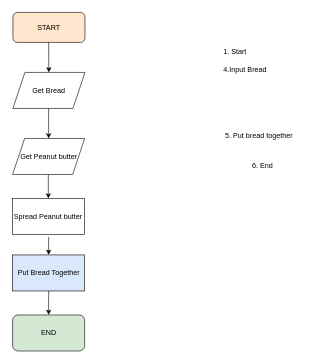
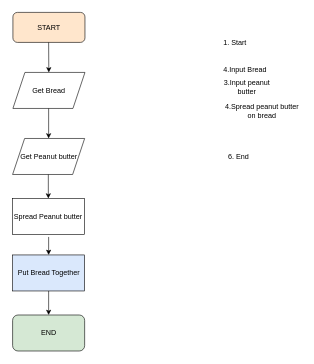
  <mxCell id="0" />
  <mxCell id="1" parent="0" />
  <mxCell id="2" value="START" style="rounded=1;whiteSpace=wrap;html=1;fillColor=#ffe6cc;" parent="1" vertex="1"><mxGeometry x="21" y="20" width="120" height="50" as="geometry" /></mxCell>
  <mxCell id="3" value="" style="endArrow=classic;html=1;rounded=0;" parent="1" target="4" edge="1"><mxGeometry width="50" height="50" relative="1" as="geometry"><mxPoint x="80.5" y="70" as="sourcePoint" /><mxPoint x="81" y="150" as="targetPoint" /></mxGeometry></mxCell>
  <mxCell id="4" value="Get Bread" style="shape=parallelogram;perimeter=parallelogramPerimeter;whiteSpace=wrap;html=1;fixedSize=1;" parent="1" vertex="1"><mxGeometry x="21" y="120" width="120" height="60" as="geometry" /></mxCell>
  <mxCell id="5" value="" style="endArrow=classic;html=1;rounded=0;" parent="1" target="6" edge="1"><mxGeometry width="50" height="50" relative="1" as="geometry"><mxPoint x="80.5" y="180" as="sourcePoint" /><mxPoint x="80.5" y="260" as="targetPoint" /></mxGeometry></mxCell>
  <mxCell id="6" value="Get Peanut butter" style="shape=parallelogram;perimeter=parallelogramPerimeter;whiteSpace=wrap;html=1;fixedSize=1;" parent="1" vertex="1"><mxGeometry x="20.5" y="230" width="120" height="60" as="geometry" /></mxCell>
  <mxCell id="7" value="" style="endArrow=classic;html=1;rounded=0;" parent="1" target="8" edge="1"><mxGeometry width="50" height="50" relative="1" as="geometry"><mxPoint x="80" y="290" as="sourcePoint" /><mxPoint x="80" y="360" as="targetPoint" /></mxGeometry></mxCell>
  <mxCell id="8" value="Spread Peanut butter" style="rounded=0;whiteSpace=wrap;html=1;" parent="1" vertex="1"><mxGeometry x="20" y="330" width="120" height="60" as="geometry" /></mxCell>
  <mxCell id="9" value="" style="endArrow=classic;html=1;rounded=0;" parent="1" target="10" edge="1"><mxGeometry width="50" height="50" relative="1" as="geometry"><mxPoint x="80.5" y="394" as="sourcePoint" /><mxPoint x="80.5" y="454" as="targetPoint" /></mxGeometry></mxCell>
  <mxCell id="10" value="Put Bread Together" style="rounded=0;whiteSpace=wrap;html=1;fillColor=#dae8fc;" parent="1" vertex="1"><mxGeometry x="20.5" y="424" width="120" height="60" as="geometry" /></mxCell>
  <mxCell id="11" value="" style="endArrow=classic;html=1;rounded=0;" parent="1" target="12" edge="1"><mxGeometry width="50" height="50" relative="1" as="geometry"><mxPoint x="80.5" y="484" as="sourcePoint" /><mxPoint x="80.5" y="554" as="targetPoint" /></mxGeometry></mxCell>
  <mxCell id="12" value="END" style="rounded=1;whiteSpace=wrap;html=1;fillColor=#d5e8d4;" parent="1" vertex="1"><mxGeometry x="20.5" y="524" width="120" height="60" as="geometry" /></mxCell>
- <mxCell id="13" value="1. Start" style="text;html=1;strokeColor=none;fillColor=none;align=center;verticalAlign=middle;whiteSpace=wrap;rounded=0;" parent="1" vertex="1"><mxGeometry x="361" y="70" width="60" height="30" as="geometry" /></mxCell>
+ <mxCell id="13" value="1. Start" style="text;html=1;strokeColor=none;fillColor=none;align=center;verticalAlign=middle;whiteSpace=wrap;rounded=0;" parent="1" vertex="1"><mxGeometry x="361" y="55" width="60" height="30" as="geometry" /></mxCell>
  <mxCell id="14" value="4.Input Bread" style="text;html=1;strokeColor=none;fillColor=none;align=center;verticalAlign=middle;whiteSpace=wrap;rounded=0;" parent="1" vertex="1"><mxGeometry x="348" y="100" width="120" height="30" as="geometry" /></mxCell>
- <mxCell id="17" value="5. Put bread together" style="text;html=1;strokeColor=none;fillColor=none;align=center;verticalAlign=middle;whiteSpace=wrap;rounded=0;" parent="1" vertex="1"><mxGeometry x="371" y="210" width="120" height="30" as="geometry" /></mxCell>
- <mxCell id="18" value="6. End" style="text;html=1;strokeColor=none;fillColor=none;align=center;verticalAlign=middle;whiteSpace=wrap;rounded=0;" parent="1" vertex="1"><mxGeometry x="401" y="260" width="71.5" height="30" as="geometry" /></mxCell>
+ <mxCell id="15" value="3.Input peanut butter" style="text;html=1;strokeColor=none;fillColor=none;align=center;verticalAlign=middle;whiteSpace=wrap;rounded=0;" parent="1" vertex="1"><mxGeometry x="361" y="130" width="100" height="30" as="geometry" /></mxCell>
+ <mxCell id="16" value="4.Spread peanut butter on bread" style="text;html=1;strokeColor=none;fillColor=none;align=center;verticalAlign=middle;whiteSpace=wrap;rounded=0;" parent="1" vertex="1"><mxGeometry x="371" y="170" width="130" height="30" as="geometry" /></mxCell>
+ <mxCell id="18" value="6. End" style="text;html=1;strokeColor=none;fillColor=none;align=center;verticalAlign=middle;whiteSpace=wrap;rounded=0;" parent="1" vertex="1"><mxGeometry x="361" y="245" width="71.5" height="30" as="geometry" /></mxCell>
